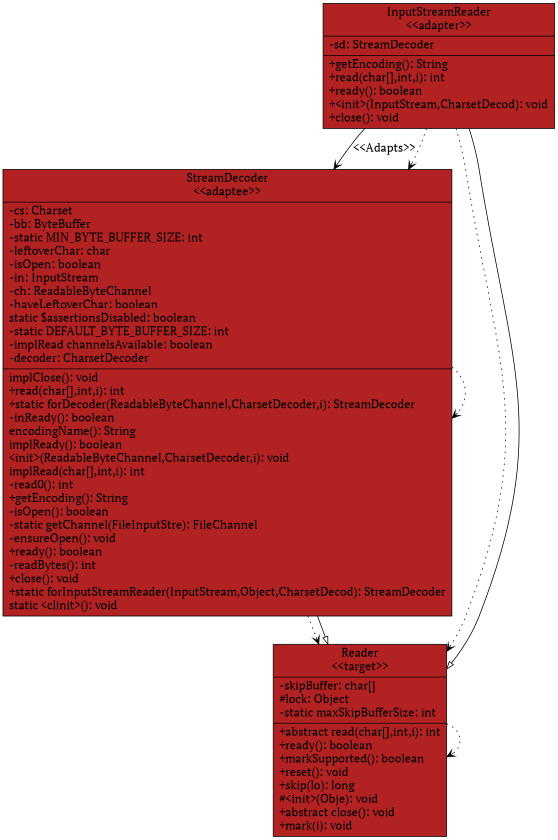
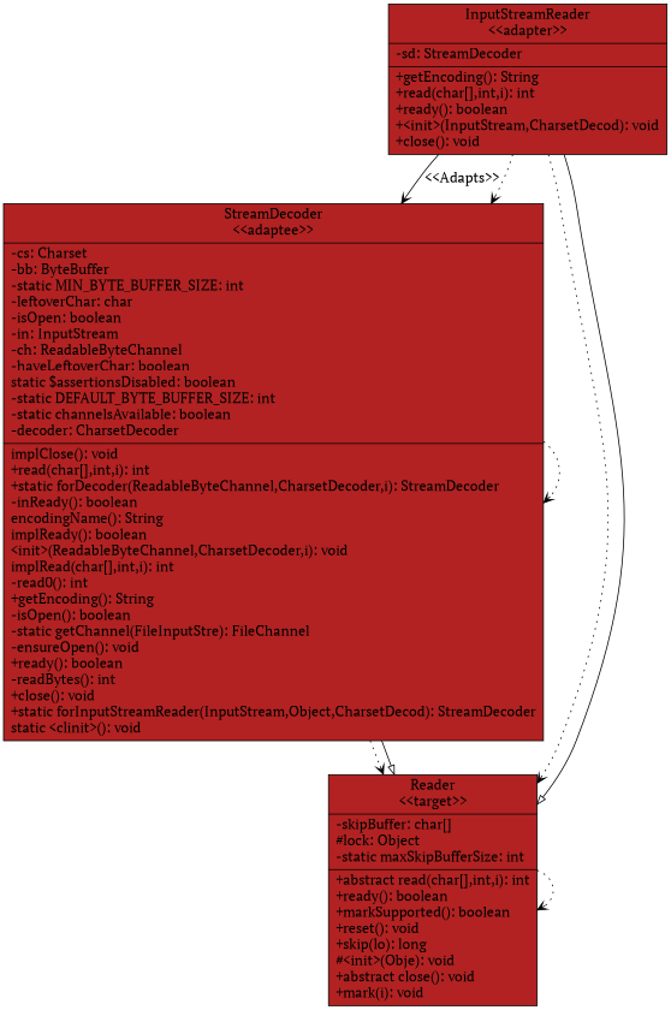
  digraph {
    fontname="PT Serif"
    fontsize=16
    node [color=black fillcolor=firebrick fontname="PT Serif" fontsize=16 shape=record style=filled]
    edge [arrowhead=vee fontname="PT Serif" fontsize=16 style=dotted]
    n1 [label="{InputStreamReader\n\<\<adapter\>\>|-sd: StreamDecoder \l | +getEncoding(): String\l+read(char[],int,i): int\l+ready(): boolean\l+\<init\>(InputStream,CharsetDecod): void\l+close(): void\l}"]
-   n2 [label="{StreamDecoder\n\<\<adaptee\>\>|-cs: Charset \l-bb: ByteBuffer \l-static MIN_BYTE_BUFFER_SIZE: int \l-leftoverChar: char \l-isOpen: boolean \l-in: InputStream \l-ch: ReadableByteChannel \l-haveLeftoverChar: boolean \lstatic $assertionsDisabled: boolean \l-static DEFAULT_BYTE_BUFFER_SIZE: int \l-implRead channelsAvailable: boolean \l-decoder: CharsetDecoder \l | implClose(): void\l+read(char[],int,i): int\l+static forDecoder(ReadableByteChannel,CharsetDecoder,i): StreamDecoder\l-inReady(): boolean\lencodingName(): String\limplReady(): boolean\l\<init\>(ReadableByteChannel,CharsetDecoder,i): void\limplRead(char[],int,i): int\l-read0(): int\l+getEncoding(): String\l-isOpen(): boolean\l-static getChannel(FileInputStre): FileChannel\l-ensureOpen(): void\l+ready(): boolean\l-readBytes(): int\l+close(): void\l+static forInputStreamReader(InputStream,Object,CharsetDecod): StreamDecoder\lstatic \<clinit\>(): void\l}"]
+   n2 [label="{StreamDecoder\n\<\<adaptee\>\>|-cs: Charset \l-bb: ByteBuffer \l-static MIN_BYTE_BUFFER_SIZE: int \l-leftoverChar: char \l-isOpen: boolean \l-in: InputStream \l-ch: ReadableByteChannel \l-haveLeftoverChar: boolean \lstatic $assertionsDisabled: boolean \l-static DEFAULT_BYTE_BUFFER_SIZE: int \l-static channelsAvailable: boolean \l-decoder: CharsetDecoder \l | implClose(): void\l+read(char[],int,i): int\l+static forDecoder(ReadableByteChannel,CharsetDecoder,i): StreamDecoder\l-inReady(): boolean\lencodingName(): String\limplReady(): boolean\l\<init\>(ReadableByteChannel,CharsetDecoder,i): void\limplRead(char[],int,i): int\l-read0(): int\l+getEncoding(): String\l-isOpen(): boolean\l-static getChannel(FileInputStre): FileChannel\l-ensureOpen(): void\l+ready(): boolean\l-readBytes(): int\l+close(): void\l+static forInputStreamReader(InputStream,Object,CharsetDecod): StreamDecoder\lstatic \<clinit\>(): void\l}"]
    n3 [label="{Reader\n\<\<target\>\>|-skipBuffer: char[] \l#lock: Object \l-static maxSkipBufferSize: int \l | +abstract read(char[],int,i): int\l+ready(): boolean\l+markSupported(): boolean\l+reset(): void\l+skip(lo): long\l#\<init\>(Obje): void\l+abstract close(): void\l+mark(i): void\l}"]
    n1 -> n2 [label="\<\<Adapts\>\>" style=""]
    n1 -> n2
    n1 -> n3
    n1 -> n3 [arrowhead=onormal style=""]
    n2 -> n2
    n2 -> n3
    n2 -> n3 [arrowhead=onormal style=""]
    n3 -> n3
  }
